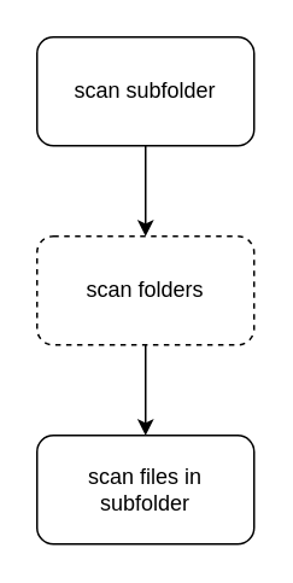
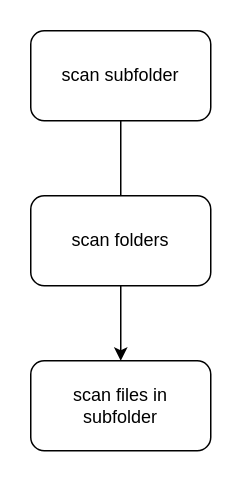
  <mxCell id="0" />
  <mxCell id="1" parent="0" />
- <mxCell id="2" value="" style="edgeStyle=orthogonalEdgeStyle;rounded=0;orthogonalLoop=1;jettySize=auto;html=1;" edge="1" parent="1" source="3" target="5"><mxGeometry relative="1" as="geometry" /></mxCell>
+ <mxCell id="2" value="" style="edgeStyle=orthogonalEdgeStyle;rounded=0;orthogonalLoop=1;jettySize=auto;html=1;endArrow=none;" edge="1" parent="1" source="3" target="5"><mxGeometry relative="1" as="geometry" /></mxCell>
  <mxCell id="3" value="scan subfolder" style="rounded=1;whiteSpace=wrap;html=1;" vertex="1" parent="1"><mxGeometry x="20" y="20" width="120" height="60" as="geometry" /></mxCell>
  <mxCell id="4" value="" style="edgeStyle=orthogonalEdgeStyle;rounded=0;orthogonalLoop=1;jettySize=auto;html=1;" edge="1" parent="1" source="5" target="6"><mxGeometry relative="1" as="geometry" /></mxCell>
- <mxCell id="5" value="scan folders" style="rounded=1;whiteSpace=wrap;html=1;dashed=1;" vertex="1" parent="1"><mxGeometry x="20" y="130" width="120" height="60" as="geometry" /></mxCell>
+ <mxCell id="5" value="scan folders" style="rounded=1;whiteSpace=wrap;html=1;" vertex="1" parent="1"><mxGeometry x="20" y="130" width="120" height="60" as="geometry" /></mxCell>
  <mxCell id="6" value="scan files in &lt;br&gt;subfolder" style="rounded=1;whiteSpace=wrap;html=1;" vertex="1" parent="1"><mxGeometry x="20" y="240" width="120" height="60" as="geometry" /></mxCell>
